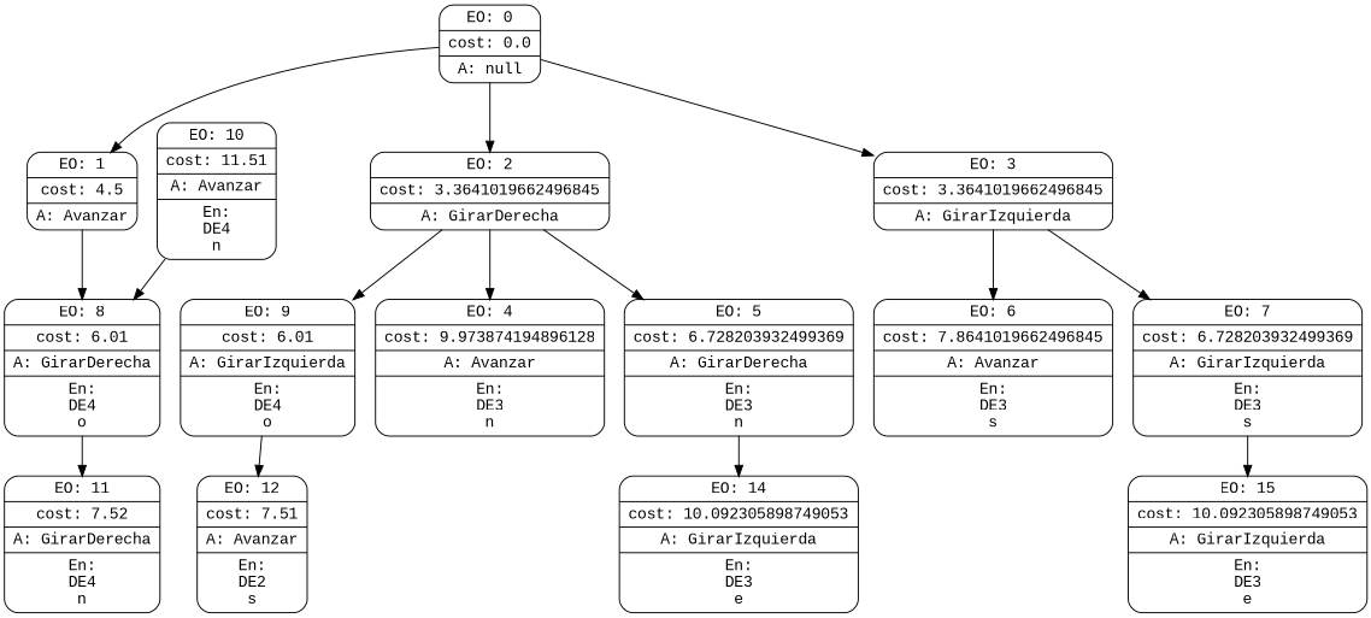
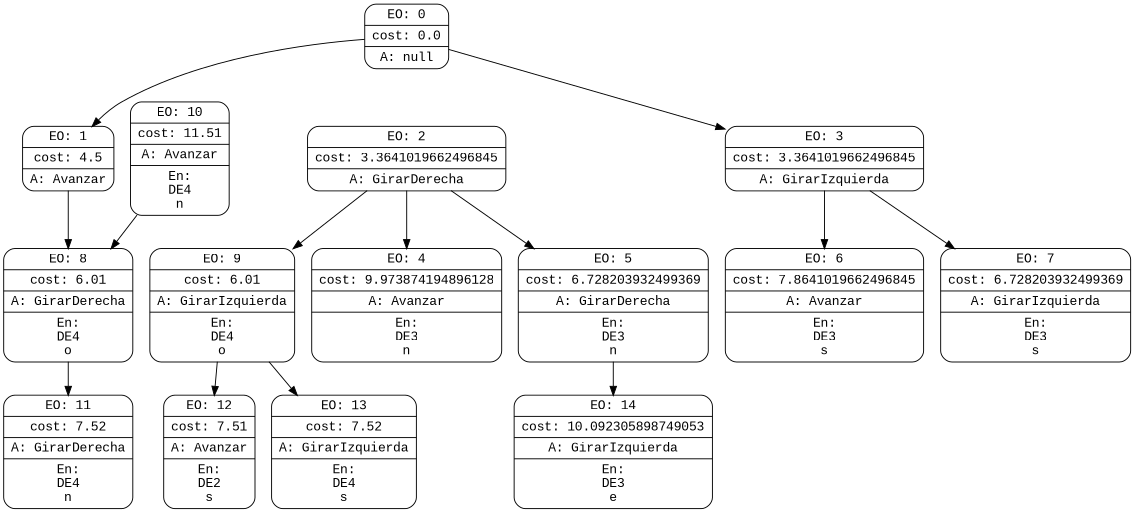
  digraph {
    fontname="Liberation Mono"
    node [fontname="Liberation Mono" shape=Mrecord]
    edge [fontname="Liberation Mono"]
    n1 [label="{EO: 0|cost: 0.0|A: null}"]
    n2 [label="{EO: 1|cost: 4.5|A: Avanzar}"]
    n3 [label="{EO: 2|cost: 3.3641019662496845|A: GirarDerecha}"]
    n4 [label="{EO: 3|cost: 3.3641019662496845|A: GirarIzquierda}"]
    n5 [label="{EO: 8|cost: 6.01|A: GirarDerecha|En:\nDE4\no}"]
    n6 [label="{EO: 9|cost: 6.01|A: GirarIzquierda|En:\nDE4\no}"]
    n7 [label="{EO: 4|cost: 9.973874194896128|A: Avanzar|En:\nDE3\nn}"]
    n8 [label="{EO: 5|cost: 6.728203932499369|A: GirarDerecha|En:\nDE3\nn}"]
    n9 [label="{EO: 6|cost: 7.8641019662496845|A: Avanzar|En:\nDE3\ns}"]
    n10 [label="{EO: 7|cost: 6.728203932499369|A: GirarIzquierda|En:\nDE3\ns}"]
    n11 [label="{EO: 11|cost: 7.52|A: GirarDerecha|En:\nDE4\nn}"]
    n12 [label="{EO: 12|cost: 7.51|A: Avanzar|En:\nDE2\ns}"]
+   n13 [label="{EO: 13|cost: 7.52|A: GirarIzquierda|En:\nDE4\ns}"]
    n14 [label="{EO: 10|cost: 11.51|A: Avanzar|En:\nDE4\nn}"]
    n15 [label="{EO: 14|cost: 10.092305898749053|A: GirarIzquierda|En:\nDE3\ne}"]
-   n16 [label="{EO: 15|cost: 10.092305898749053|A: GirarIzquierda|En:\nDE3\ne}"]
    n1 -> n2
-   n1 -> n3
    n1 -> n4
    n2 -> n5
    n3 -> n6
    n3 -> n7
    n3 -> n8
    n4 -> n9
    n4 -> n10
    n5 -> n11
    n6 -> n12
+   n6 -> n13
    n8 -> n15
-   n10 -> n16
    n14 -> n5
  }
